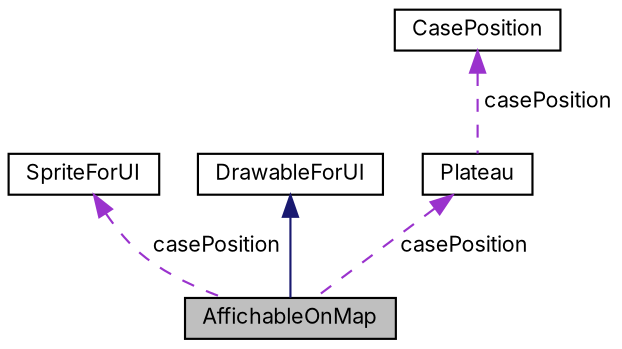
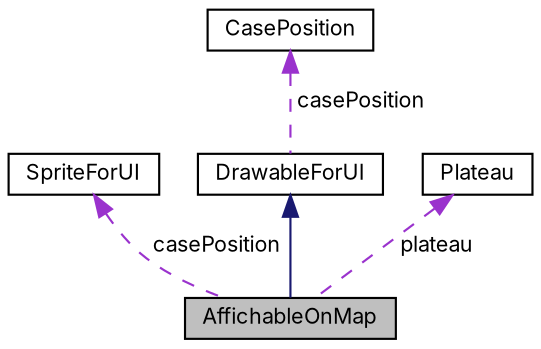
  digraph {
    fontname=Inter
    node [color=black fillcolor=white fontname=Inter fontsize=10 shape=record style=filled]
    edge [color=darkorchid3 dir=back fontname=Inter fontsize=10 labelfontname=Helvetica labelfontsize=10 style=dashed]
    n1 [fillcolor=grey75 fontcolor=black height=0.2 label=AffichableOnMap width=0.4]
    n2 [height=0.2 label=SpriteForUI width=0.4]
    n3 [height=0.2 label=DrawableForUI width=0.4]
    n4 [height=0.2 label=CasePosition width=0.4]
    n5 [height=0.2 label=Plateau width=0.4]
    n2 -> n1 [label=" casePosition"]
    n3 -> n1 [color=midnightblue style=solid]
-   n4 -> n5 [label=" casePosition"]
-   n5 -> n1 [label=" casePosition"]
+   n4 -> n3 [label=" casePosition"]
+   n5 -> n1 [label=" plateau"]
  }
